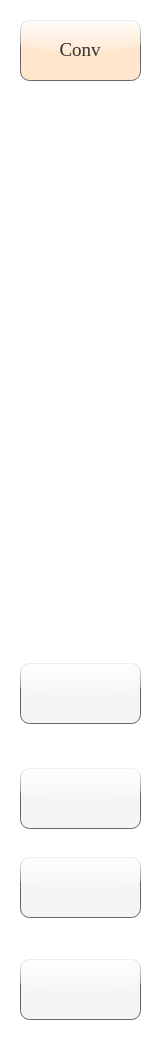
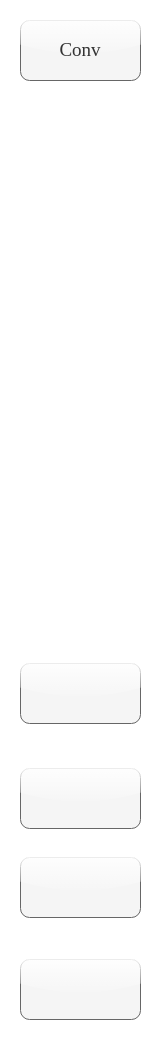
  <mxCell id="0" />
  <mxCell id="1" parent="0" />
- <mxCell id="2" value="&lt;font face=&quot;Georgia&quot; style=&quot;font-size: 19px;&quot;&gt;Conv&lt;/font&gt;" style="rounded=1;whiteSpace=wrap;html=1;glass=1;fillColor=#ffe6cc;strokeColor=#666666;fontColor=#333333;" vertex="1" parent="1"><mxGeometry x="20" y="20" width="120" height="60" as="geometry" /></mxCell>
+ <mxCell id="2" value="&lt;font face=&quot;Georgia&quot; style=&quot;font-size: 19px;&quot;&gt;Conv&lt;/font&gt;" style="rounded=1;whiteSpace=wrap;html=1;glass=1;fillColor=#f5f5f5;strokeColor=#666666;fontColor=#333333;" vertex="1" parent="1"><mxGeometry x="20" y="20" width="120" height="60" as="geometry" /></mxCell>
  <mxCell id="3" value="" style="rounded=1;whiteSpace=wrap;html=1;glass=1;fillColor=#f5f5f5;strokeColor=#666666;fontColor=#333333;" vertex="1" parent="1"><mxGeometry x="20" y="663" width="120" height="60" as="geometry" /></mxCell>
  <mxCell id="4" value="" style="rounded=1;whiteSpace=wrap;html=1;glass=1;fillColor=#f5f5f5;strokeColor=#666666;fontColor=#333333;" vertex="1" parent="1"><mxGeometry x="20" y="768" width="120" height="60" as="geometry" /></mxCell>
  <mxCell id="5" value="" style="rounded=1;whiteSpace=wrap;html=1;glass=1;fillColor=#f5f5f5;strokeColor=#666666;fontColor=#333333;" vertex="1" parent="1"><mxGeometry x="20" y="857" width="120" height="60" as="geometry" /></mxCell>
  <mxCell id="6" value="" style="rounded=1;whiteSpace=wrap;html=1;glass=1;fillColor=#f5f5f5;strokeColor=#666666;fontColor=#333333;" vertex="1" parent="1"><mxGeometry x="20" y="959" width="120" height="60" as="geometry" /></mxCell>
